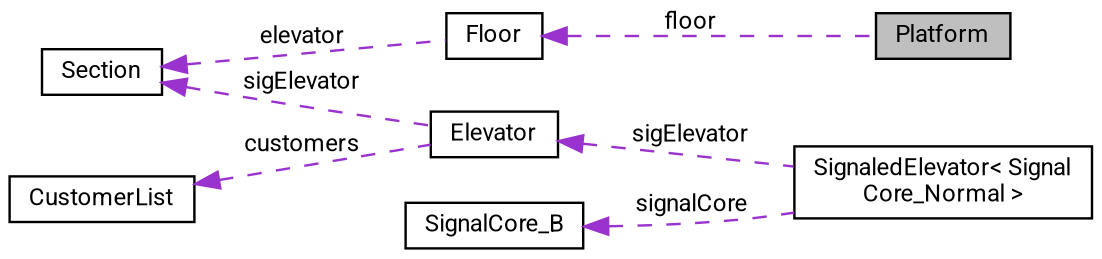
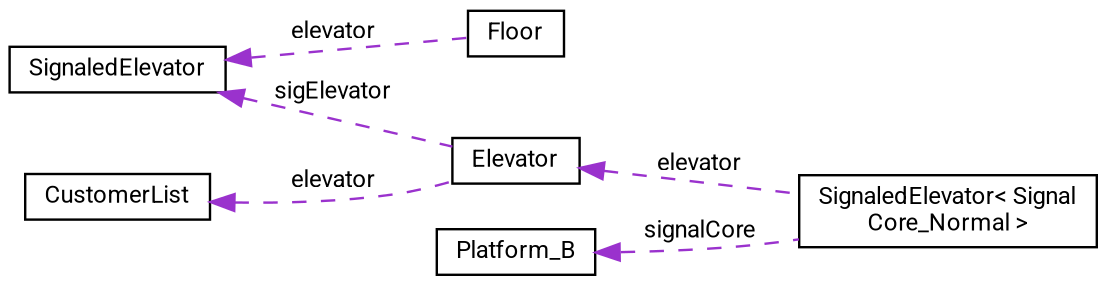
  digraph {
    fontname=Roboto
    rankdir=LR
    node [color=black fillcolor=white fontname=Roboto fontsize=10 shape=record style=filled]
    edge [color=darkorchid3 dir=back fontname=Roboto fontsize=10 labelfontname=Helvetica labelfontsize=10 style=dashed]
-   n1 [fillcolor=grey75 fontcolor=black height=0.2 label=Platform width=0.4]
    n2 [height=0.2 label=Floor width=0.4]
-   n3 [height=0.2 label=Section width=0.4]
+   n3 [height=0.2 label=SignaledElevator width=0.4]
    n4 [height=0.2 label=Elevator width=0.4]
    n5 [height=0.2 label="SignaledElevator\< Signal\lCore_Normal \>" width=0.4]
    n6 [height=0.2 label=CustomerList width=0.4]
-   n7 [height=0.2 label=SignalCore_B width=0.4]
-   n2 -> n1 [label=" floor"]
+   n7 [height=0.2 label=Platform_B width=0.4]
    n3 -> n2 [label=" elevator"]
    n3 -> n4 [label=" sigElevator"]
-   n4 -> n5 [label=" sigElevator"]
-   n6 -> n4 [label=" customers"]
+   n4 -> n5 [label=" elevator"]
+   n6 -> n4 [label=" elevator"]
    n7 -> n5 [label=" signalCore"]
  }
